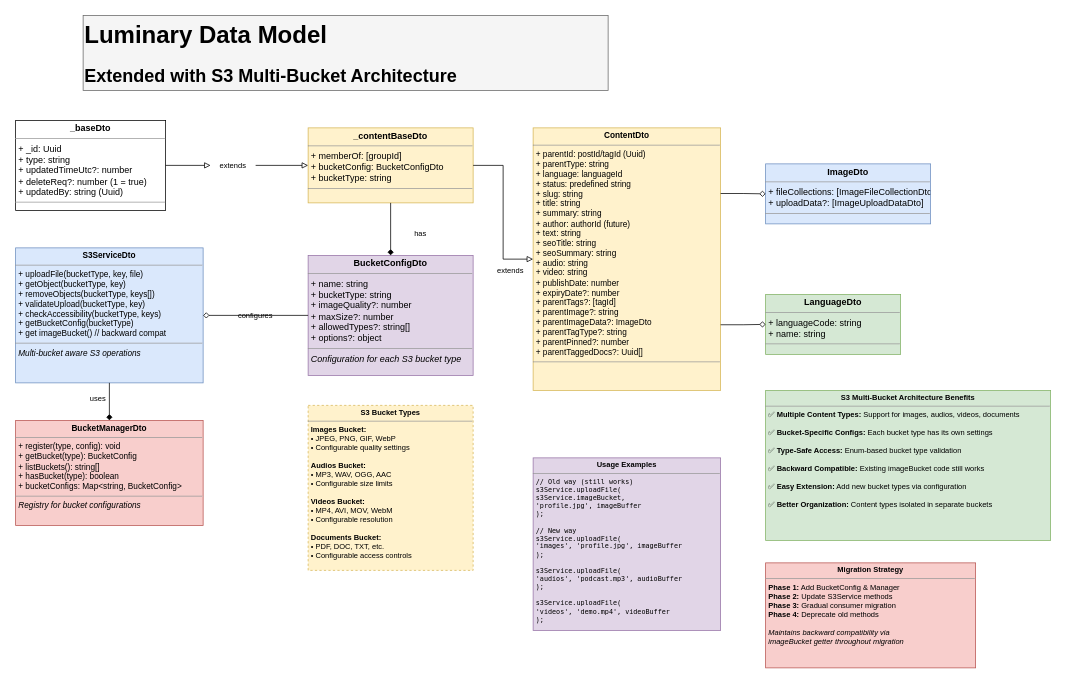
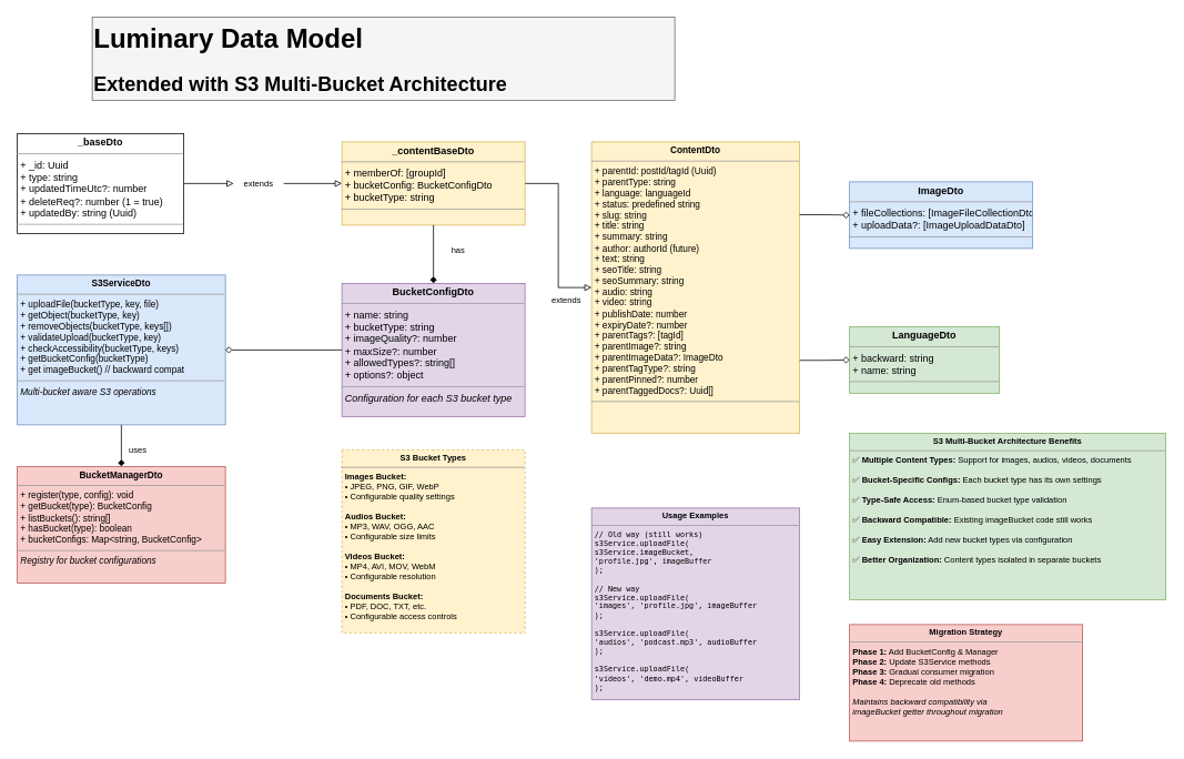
  <mxCell id="0" />
  <mxCell id="1" parent="0" />
  <mxCell id="2" value="&lt;h1 style=&quot;margin-top: 0px;&quot;&gt;Luminary Data Model&lt;/h1&gt;&lt;h2&gt;Extended with S3 Multi-Bucket Architecture&lt;/h2&gt;&lt;p&gt;Supports multiple content types (images, audios, videos, documents) with bucket-specific configurations&lt;/p&gt;" style="text;html=1;whiteSpace=wrap;overflow=hidden;rounded=0;fontSize=16;fillColor=#f5f5f5;strokeColor=#666666;" parent="1" vertex="1"><mxGeometry x="110" y="20" width="700" height="100" as="geometry" /></mxCell>
  <mxCell id="3" value="&lt;p style=&quot;margin:0px;margin-top:4px;text-align:center;&quot;&gt;&lt;b&gt;_baseDto&lt;/b&gt;&lt;/p&gt;&lt;hr size=&quot;1&quot;/&gt;&lt;p style=&quot;margin:0px;margin-left:4px;&quot;&gt;+ _id: Uuid&lt;br/&gt;+ type: string&lt;br/&gt;+ updatedTimeUtc?: number&lt;br/&gt;+ deleteReq?: number (1 = true)&lt;br/&gt;+ updatedBy: string (Uuid)&lt;/p&gt;&lt;hr size=&quot;1&quot;/&gt;" style="verticalAlign=top;align=left;overflow=fill;fontSize=12;fontFamily=Helvetica;html=1;fillColor=#ffffff;strokeColor=#000000;" parent="1" vertex="1"><mxGeometry x="20" y="160" width="200" height="120" as="geometry" /></mxCell>
  <mxCell id="4" value="&lt;p style=&quot;margin:0px;margin-top:4px;text-align:center;&quot;&gt;&lt;b&gt;_contentBaseDto&lt;/b&gt;&lt;/p&gt;&lt;hr size=&quot;1&quot;/&gt;&lt;p style=&quot;margin:0px;margin-left:4px;&quot;&gt;+ memberOf: [groupId]&lt;br/&gt;+ bucketConfig: BucketConfigDto&lt;br/&gt;+ bucketType: string&lt;/p&gt;&lt;hr size=&quot;1&quot;/&gt;" style="verticalAlign=top;align=left;overflow=fill;fontSize=12;fontFamily=Helvetica;html=1;fillColor=#fff2cc;strokeColor=#d6b656;" parent="1" vertex="1"><mxGeometry x="410" y="170" width="220" height="100" as="geometry" /></mxCell>
  <mxCell id="5" value="&lt;p style=&quot;margin:0px;margin-top:4px;text-align:center;&quot;&gt;&lt;b&gt;ContentDto&lt;/b&gt;&lt;/p&gt;&lt;hr size=&quot;1&quot;/&gt;&lt;p style=&quot;margin:0px;margin-left:4px;&quot;&gt;+ parentId: postId/tagId (Uuid)&lt;br/&gt;+ parentType: string&lt;br/&gt;+ language: languageId&lt;br/&gt;+ status: predefined string&lt;br/&gt;+ slug: string&lt;br/&gt;+ title: string&lt;br/&gt;+ summary: string&lt;br/&gt;+ author: authorId (future)&lt;br/&gt;+ text: string&lt;br/&gt;+ seoTitle: string&lt;br/&gt;+ seoSummary: string&lt;br/&gt;+ audio: string&lt;br/&gt;+ video: string&lt;br/&gt;+ publishDate: number&lt;br/&gt;+ expiryDate?: number&lt;br/&gt;+ parentTags?: [tagId]&lt;br/&gt;+ parentImage?: string&lt;br/&gt;+ parentImageData?: ImageDto&lt;br/&gt;+ parentTagType?: string&lt;br/&gt;+ parentPinned?: number&lt;br/&gt;+ parentTaggedDocs?: Uuid[]&lt;/p&gt;&lt;hr size=&quot;1&quot;/&gt;" style="verticalAlign=top;align=left;overflow=fill;fontSize=11;fontFamily=Helvetica;html=1;fillColor=#fff2cc;strokeColor=#d6b656;" parent="1" vertex="1"><mxGeometry x="710" y="170" width="250" height="350" as="geometry" /></mxCell>
  <mxCell id="6" value="&lt;p style=&quot;margin:0px;margin-top:4px;text-align:center;&quot;&gt;&lt;b&gt;BucketConfigDto&lt;/b&gt;&lt;/p&gt;&lt;hr size=&quot;1&quot;/&gt;&lt;p style=&quot;margin:0px;margin-left:4px;&quot;&gt;+ name: string&lt;br/&gt;+ bucketType: string&lt;br/&gt;+ imageQuality?: number&lt;br/&gt;+ maxSize?: number&lt;br/&gt;+ allowedTypes?: string[]&lt;br/&gt;+ options?: object&lt;/p&gt;&lt;hr size=&quot;1&quot;/&gt;&lt;p style=&quot;margin:0px;margin-left:4px;&quot;&gt;&lt;i&gt;Configuration for each S3 bucket type&lt;/i&gt;&lt;/p&gt;" style="verticalAlign=top;align=left;overflow=fill;fontSize=12;fontFamily=Helvetica;html=1;fillColor=#e1d5e7;strokeColor=#9673a6;" parent="1" vertex="1"><mxGeometry x="410" y="340" width="220" height="160" as="geometry" /></mxCell>
  <mxCell id="7" value="&lt;p style=&quot;margin:0px;margin-top:4px;text-align:center;&quot;&gt;&lt;b&gt;S3ServiceDto&lt;/b&gt;&lt;/p&gt;&lt;hr size=&quot;1&quot;/&gt;&lt;p style=&quot;margin:0px;margin-left:4px;&quot;&gt;+ uploadFile(bucketType, key, file)&lt;br/&gt;+ getObject(bucketType, key)&lt;br/&gt;+ removeObjects(bucketType, keys[])&lt;br/&gt;+ validateUpload(bucketType, key)&lt;br/&gt;+ checkAccessibility(bucketType, keys)&lt;br/&gt;+ getBucketConfig(bucketType)&lt;br/&gt;+ get imageBucket() // backward compat&lt;/p&gt;&lt;hr size=&quot;1&quot;/&gt;&lt;p style=&quot;margin:0px;margin-left:4px;&quot;&gt;&lt;i&gt;Multi-bucket aware S3 operations&lt;/i&gt;&lt;/p&gt;" style="verticalAlign=top;align=left;overflow=fill;fontSize=11;fontFamily=Helvetica;html=1;fillColor=#dae8fc;strokeColor=#6c8ebf;" parent="1" vertex="1"><mxGeometry x="20" y="330" width="250" height="180" as="geometry" /></mxCell>
  <mxCell id="8" value="&lt;p style=&quot;margin:0px;margin-top:4px;text-align:center;&quot;&gt;&lt;b&gt;BucketManagerDto&lt;/b&gt;&lt;/p&gt;&lt;hr size=&quot;1&quot;/&gt;&lt;p style=&quot;margin:0px;margin-left:4px;&quot;&gt;+ register(type, config): void&lt;br/&gt;+ getBucket(type): BucketConfig&lt;br/&gt;+ listBuckets(): string[]&lt;br/&gt;+ hasBucket(type): boolean&lt;br/&gt;+ bucketConfigs: Map&amp;lt;string, BucketConfig&amp;gt;&lt;/p&gt;&lt;hr size=&quot;1&quot;/&gt;&lt;p style=&quot;margin:0px;margin-left:4px;&quot;&gt;&lt;i&gt;Registry for bucket configurations&lt;/i&gt;&lt;/p&gt;" style="verticalAlign=top;align=left;overflow=fill;fontSize=11;fontFamily=Helvetica;html=1;fillColor=#f8cecc;strokeColor=#b85450;" parent="1" vertex="1"><mxGeometry x="20" y="560" width="250" height="140" as="geometry" /></mxCell>
  <mxCell id="9" value="&lt;p style=&quot;margin:0px;margin-top:4px;text-align:center;&quot;&gt;&lt;b&gt;ImageDto&lt;/b&gt;&lt;/p&gt;&lt;hr size=&quot;1&quot;/&gt;&lt;p style=&quot;margin:0px;margin-left:4px;&quot;&gt;+ fileCollections: [ImageFileCollectionDto]&lt;br/&gt;+ uploadData?: [ImageUploadDataDto]&lt;/p&gt;&lt;hr size=&quot;1&quot;/&gt;" style="verticalAlign=top;align=left;overflow=fill;fontSize=12;fontFamily=Helvetica;html=1;fillColor=#dae8fc;strokeColor=#6c8ebf;" parent="1" vertex="1"><mxGeometry x="1020" y="218" width="220" height="80" as="geometry" /></mxCell>
- <mxCell id="10" value="&lt;p style=&quot;margin:0px;margin-top:4px;text-align:center;&quot;&gt;&lt;b&gt;LanguageDto&lt;/b&gt;&lt;/p&gt;&lt;hr size=&quot;1&quot;/&gt;&lt;p style=&quot;margin:0px;margin-left:4px;&quot;&gt;+ languageCode: string&lt;br/&gt;+ name: string&lt;/p&gt;&lt;hr size=&quot;1&quot;/&gt;" style="verticalAlign=top;align=left;overflow=fill;fontSize=12;fontFamily=Helvetica;html=1;fillColor=#d5e8d4;strokeColor=#82b366;" parent="1" vertex="1"><mxGeometry x="1020" y="392" width="180" height="80" as="geometry" /></mxCell>
+ <mxCell id="10" value="&lt;p style=&quot;margin:0px;margin-top:4px;text-align:center;&quot;&gt;&lt;b&gt;LanguageDto&lt;/b&gt;&lt;/p&gt;&lt;hr size=&quot;1&quot;/&gt;&lt;p style=&quot;margin:0px;margin-left:4px;&quot;&gt;+ backward: string&lt;br/&gt;+ name: string&lt;/p&gt;&lt;hr size=&quot;1&quot;/&gt;" style="verticalAlign=top;align=left;overflow=fill;fontSize=12;fontFamily=Helvetica;html=1;fillColor=#d5e8d4;strokeColor=#82b366;" parent="1" vertex="1"><mxGeometry x="1020" y="392" width="180" height="80" as="geometry" /></mxCell>
  <mxCell id="11" value="&lt;p style=&quot;margin:0px;margin-top:4px;text-align:center;&quot;&gt;&lt;b&gt;S3 Bucket Types&lt;/b&gt;&lt;/p&gt;&lt;hr size=&quot;1&quot;/&gt;&lt;p style=&quot;margin:0px;margin-left:4px;&quot;&gt;&lt;b&gt;Images Bucket:&lt;/b&gt;&lt;br/&gt;• JPEG, PNG, GIF, WebP&lt;br/&gt;• Configurable quality settings&lt;br/&gt;&lt;br/&gt;&lt;b&gt;Audios Bucket:&lt;/b&gt;&lt;br/&gt;• MP3, WAV, OGG, AAC&lt;br/&gt;• Configurable size limits&lt;br/&gt;&lt;br/&gt;&lt;b&gt;Videos Bucket:&lt;/b&gt;&lt;br/&gt;• MP4, AVI, MOV, WebM&lt;br/&gt;• Configurable resolution&lt;br/&gt;&lt;br/&gt;&lt;b&gt;Documents Bucket:&lt;/b&gt;&lt;br/&gt;• PDF, DOC, TXT, etc.&lt;br/&gt;• Configurable access controls&lt;/p&gt;" style="verticalAlign=top;align=left;overflow=fill;fontSize=10;fontFamily=Helvetica;html=1;fillColor=#fff2cc;strokeColor=#d6b656;dashed=1;" parent="1" vertex="1"><mxGeometry x="410" y="540" width="220" height="220" as="geometry" /></mxCell>
  <mxCell id="12" value="&lt;p style=&quot;margin:0px;margin-top:4px;text-align:center;&quot;&gt;&lt;b&gt;S3 Multi-Bucket Architecture Benefits&lt;/b&gt;&lt;/p&gt;&lt;hr size=&quot;1&quot;/&gt;&lt;p style=&quot;margin:0px;margin-left:4px;&quot;&gt;✅ &lt;b&gt;Multiple Content Types:&lt;/b&gt; Support for images, audios, videos, documents&lt;br/&gt;&lt;br/&gt;✅ &lt;b&gt;Bucket-Specific Configs:&lt;/b&gt; Each bucket type has its own settings&lt;br/&gt;&lt;br/&gt;✅ &lt;b&gt;Type-Safe Access:&lt;/b&gt; Enum-based bucket type validation&lt;br/&gt;&lt;br/&gt;✅ &lt;b&gt;Backward Compatible:&lt;/b&gt; Existing imageBucket code still works&lt;br/&gt;&lt;br/&gt;✅ &lt;b&gt;Easy Extension:&lt;/b&gt; Add new bucket types via configuration&lt;br/&gt;&lt;br/&gt;✅ &lt;b&gt;Better Organization:&lt;/b&gt; Content types isolated in separate buckets&lt;/p&gt;" style="verticalAlign=top;align=left;overflow=fill;fontSize=10;fontFamily=Helvetica;html=1;fillColor=#d5e8d4;strokeColor=#82b366;" parent="1" vertex="1"><mxGeometry x="1020" y="520" width="380" height="200" as="geometry" /></mxCell>
  <mxCell id="13" value="&lt;p style=&quot;margin:0px;margin-top:4px;text-align:center;&quot;&gt;&lt;b&gt;Migration Strategy&lt;/b&gt;&lt;/p&gt;&lt;hr size=&quot;1&quot;/&gt;&lt;p style=&quot;margin:0px;margin-left:4px;&quot;&gt;&lt;b&gt;Phase 1:&lt;/b&gt; Add BucketConfig &amp;amp; Manager&lt;br/&gt;&lt;b&gt;Phase 2:&lt;/b&gt; Update S3Service methods&lt;br/&gt;&lt;b&gt;Phase 3:&lt;/b&gt; Gradual consumer migration&lt;br/&gt;&lt;b&gt;Phase 4:&lt;/b&gt; Deprecate old methods&lt;br/&gt;&lt;br/&gt;&lt;i&gt;Maintains backward compatibility via&lt;br/&gt;imageBucket getter throughout migration&lt;/i&gt;&lt;/p&gt;" style="verticalAlign=top;align=left;overflow=fill;fontSize=10;fontFamily=Helvetica;html=1;fillColor=#f8cecc;strokeColor=#b85450;" parent="1" vertex="1"><mxGeometry x="1020" y="750" width="280" height="140" as="geometry" /></mxCell>
  <mxCell id="14" value="&lt;p style=&quot;margin:0px;margin-top:4px;text-align:center;&quot;&gt;&lt;b&gt;Usage Examples&lt;/b&gt;&lt;/p&gt;&lt;hr size=&quot;1&quot;/&gt;&lt;p style=&quot;margin:0px;margin-left:4px;font-family:monospace;font-size:9px;&quot;&gt;// Old way (still works)&lt;br/&gt;s3Service.uploadFile(&lt;br/&gt;  s3Service.imageBucket,&lt;br/&gt;  'profile.jpg', imageBuffer&lt;br/&gt;);&lt;br/&gt;&lt;br/&gt;// New way&lt;br/&gt;s3Service.uploadFile(&lt;br/&gt;  'images', 'profile.jpg', imageBuffer&lt;br/&gt;);&lt;br/&gt;&lt;br/&gt;s3Service.uploadFile(&lt;br/&gt;  'audios', 'podcast.mp3', audioBuffer&lt;br/&gt;);&lt;br/&gt;&lt;br/&gt;s3Service.uploadFile(&lt;br/&gt;  'videos', 'demo.mp4', videoBuffer&lt;br/&gt;);&lt;/p&gt;" style="verticalAlign=top;align=left;overflow=fill;fontSize=10;fontFamily=Helvetica;html=1;fillColor=#e1d5e7;strokeColor=#9673a6;" parent="1" vertex="1"><mxGeometry x="710" y="610" width="250" height="230" as="geometry" /></mxCell>
  <mxCell id="15" style="edgeStyle=orthogonalEdgeStyle;rounded=0;orthogonalLoop=1;jettySize=auto;html=1;exitX=1;exitY=0.5;exitDx=0;exitDy=0;entryX=0;entryY=0.5;entryDx=0;entryDy=0;endArrow=block;endFill=0;" parent="1" source="27" target="4" edge="1"><mxGeometry relative="1" as="geometry" /></mxCell>
  <mxCell id="16" style="edgeStyle=orthogonalEdgeStyle;rounded=0;orthogonalLoop=1;jettySize=auto;html=1;exitX=1;exitY=0.5;exitDx=0;exitDy=0;entryX=0;entryY=0.5;entryDx=0;entryDy=0;endArrow=block;endFill=0;" parent="1" source="4" target="5" edge="1"><mxGeometry relative="1" as="geometry" /></mxCell>
  <mxCell id="17" style="edgeStyle=orthogonalEdgeStyle;rounded=0;orthogonalLoop=1;jettySize=auto;html=1;exitX=0.5;exitY=1;exitDx=0;exitDy=0;entryX=0.5;entryY=0;entryDx=0;entryDy=0;endArrow=diamond;endFill=1;" parent="1" source="4" target="6" edge="1"><mxGeometry relative="1" as="geometry" /></mxCell>
  <mxCell id="18" style="edgeStyle=orthogonalEdgeStyle;rounded=0;orthogonalLoop=1;jettySize=auto;html=1;exitX=0.5;exitY=1;exitDx=0;exitDy=0;entryX=0.5;entryY=0;entryDx=0;entryDy=0;endArrow=diamond;endFill=1;" parent="1" source="7" target="8" edge="1"><mxGeometry relative="1" as="geometry" /></mxCell>
  <mxCell id="19" style="edgeStyle=orthogonalEdgeStyle;rounded=0;orthogonalLoop=1;jettySize=auto;html=1;exitX=0;exitY=0.5;exitDx=0;exitDy=0;entryX=1;entryY=0.5;entryDx=0;entryDy=0;endArrow=diamond;endFill=0;" parent="1" source="6" target="7" edge="1"><mxGeometry relative="1" as="geometry" /></mxCell>
  <mxCell id="20" style="edgeStyle=orthogonalEdgeStyle;rounded=0;orthogonalLoop=1;jettySize=auto;html=1;exitX=1;exitY=0.25;exitDx=0;exitDy=0;entryX=0;entryY=0.5;entryDx=0;entryDy=0;endArrow=diamond;endFill=0;" parent="1" source="5" target="9" edge="1"><mxGeometry relative="1" as="geometry" /></mxCell>
  <mxCell id="21" style="edgeStyle=orthogonalEdgeStyle;rounded=0;orthogonalLoop=1;jettySize=auto;html=1;exitX=1;exitY=0.75;exitDx=0;exitDy=0;entryX=0;entryY=0.5;entryDx=0;entryDy=0;endArrow=diamond;endFill=0;" parent="1" source="5" target="10" edge="1"><mxGeometry relative="1" as="geometry" /></mxCell>
  <mxCell id="22" value="extends" style="text;html=1;strokeColor=none;fillColor=none;align=center;verticalAlign=middle;whiteSpace=wrap;rounded=0;fontSize=10;" parent="1" vertex="1"><mxGeometry x="650" y="350" width="60" height="20" as="geometry" /></mxCell>
- <mxCell id="23" value="has" style="text;html=1;strokeColor=none;fillColor=none;align=center;verticalAlign=middle;whiteSpace=wrap;rounded=0;fontSize=10;" parent="1" vertex="1"><mxGeometry x="540" y="300" width="40" height="20" as="geometry" /></mxCell>
- <mxCell id="24" value="uses" style="text;html=1;strokeColor=none;fillColor=none;align=center;verticalAlign=middle;whiteSpace=wrap;rounded=0;fontSize=10;" parent="1" vertex="1"><mxGeometry x="110" y="520" width="40" height="20" as="geometry" /></mxCell>
- <mxCell id="25" value="configures" style="text;html=1;strokeColor=none;fillColor=none;align=center;verticalAlign=middle;whiteSpace=wrap;rounded=0;fontSize=10;" parent="1" vertex="1"><mxGeometry x="310" y="410" width="60" height="20" as="geometry" /></mxCell>
+ <mxCell id="23" value="has" style="text;html=1;strokeColor=none;fillColor=none;align=center;verticalAlign=middle;whiteSpace=wrap;rounded=0;fontSize=10;" parent="1" vertex="1"><mxGeometry x="530" y="290" width="40" height="20" as="geometry" /></mxCell>
+ <mxCell id="24" value="uses" style="text;html=1;strokeColor=none;fillColor=none;align=center;verticalAlign=middle;whiteSpace=wrap;rounded=0;fontSize=10;" parent="1" vertex="1"><mxGeometry x="145" y="530" width="40" height="20" as="geometry" /></mxCell>
  <mxCell id="26" value="" style="edgeStyle=orthogonalEdgeStyle;rounded=0;orthogonalLoop=1;jettySize=auto;html=1;exitX=1;exitY=0.5;exitDx=0;exitDy=0;entryX=0;entryY=0.5;entryDx=0;entryDy=0;endArrow=block;endFill=0;" edge="1" parent="1" source="3" target="27"><mxGeometry relative="1" as="geometry"><mxPoint x="220" y="220" as="sourcePoint" /><mxPoint x="410" y="220" as="targetPoint" /></mxGeometry></mxCell>
  <mxCell id="27" value="extends" style="text;html=1;strokeColor=none;fillColor=none;align=center;verticalAlign=middle;whiteSpace=wrap;rounded=0;fontSize=10;" parent="1" vertex="1"><mxGeometry x="280" y="210" width="60" height="20" as="geometry" /></mxCell>
